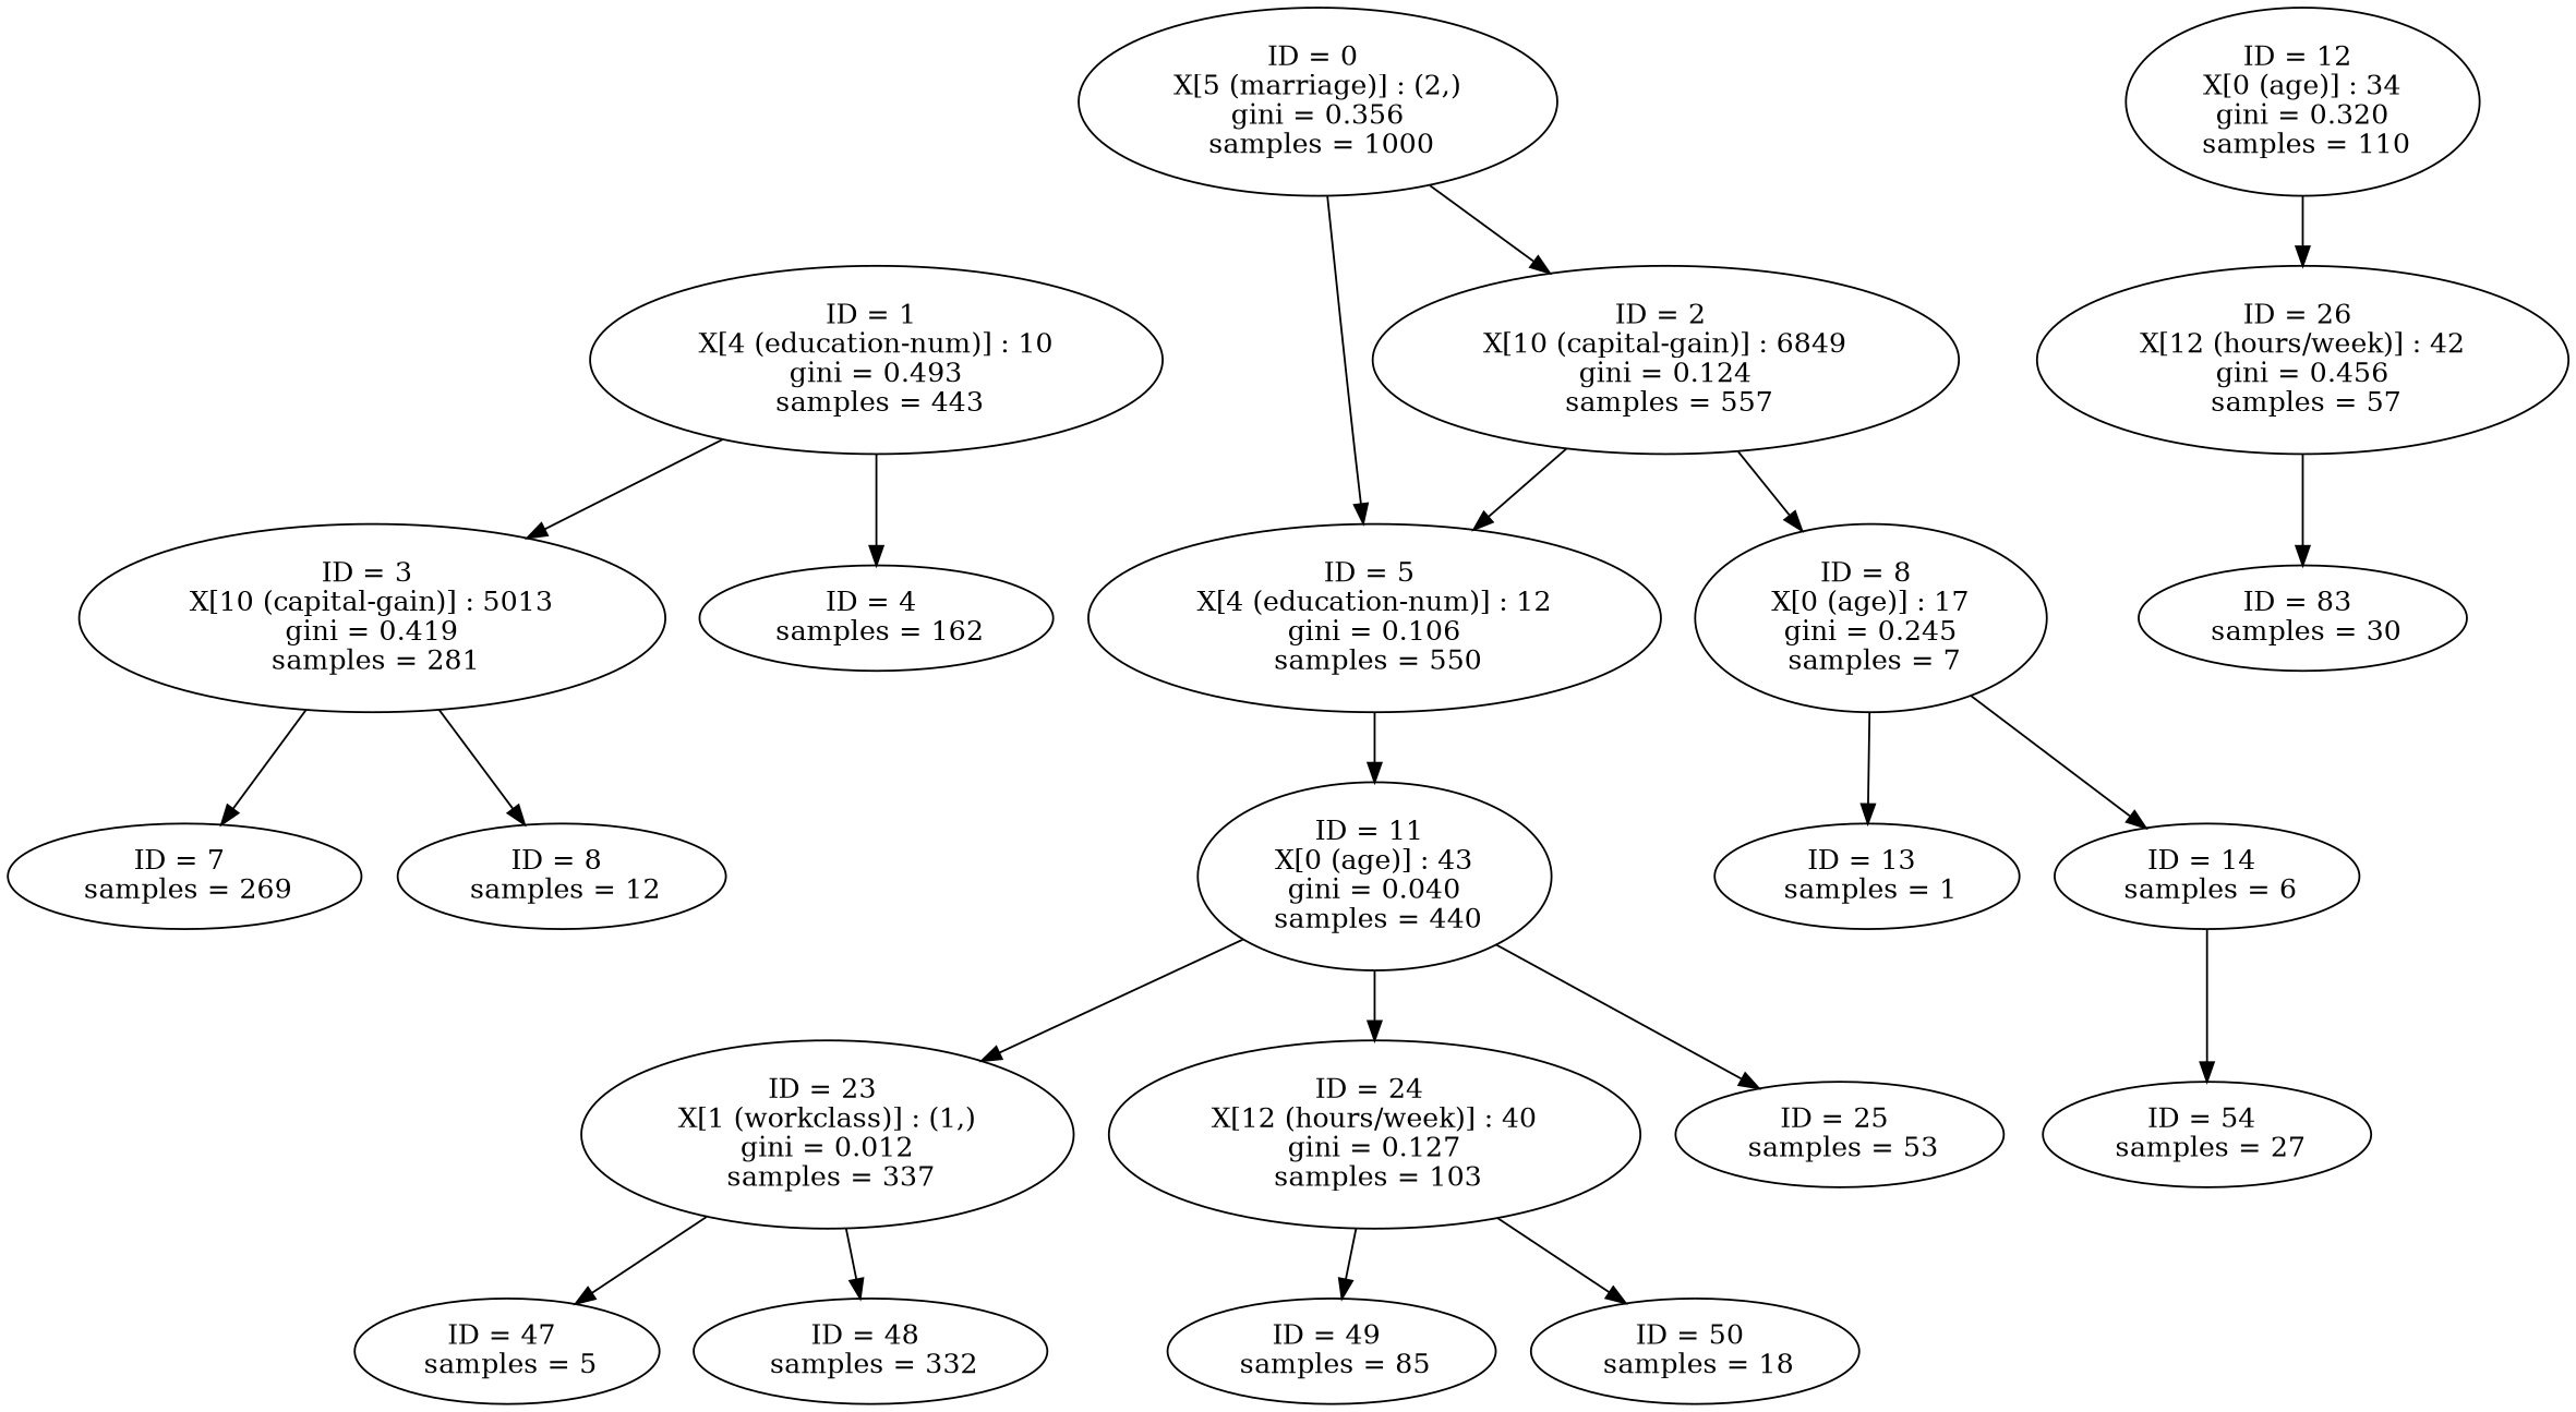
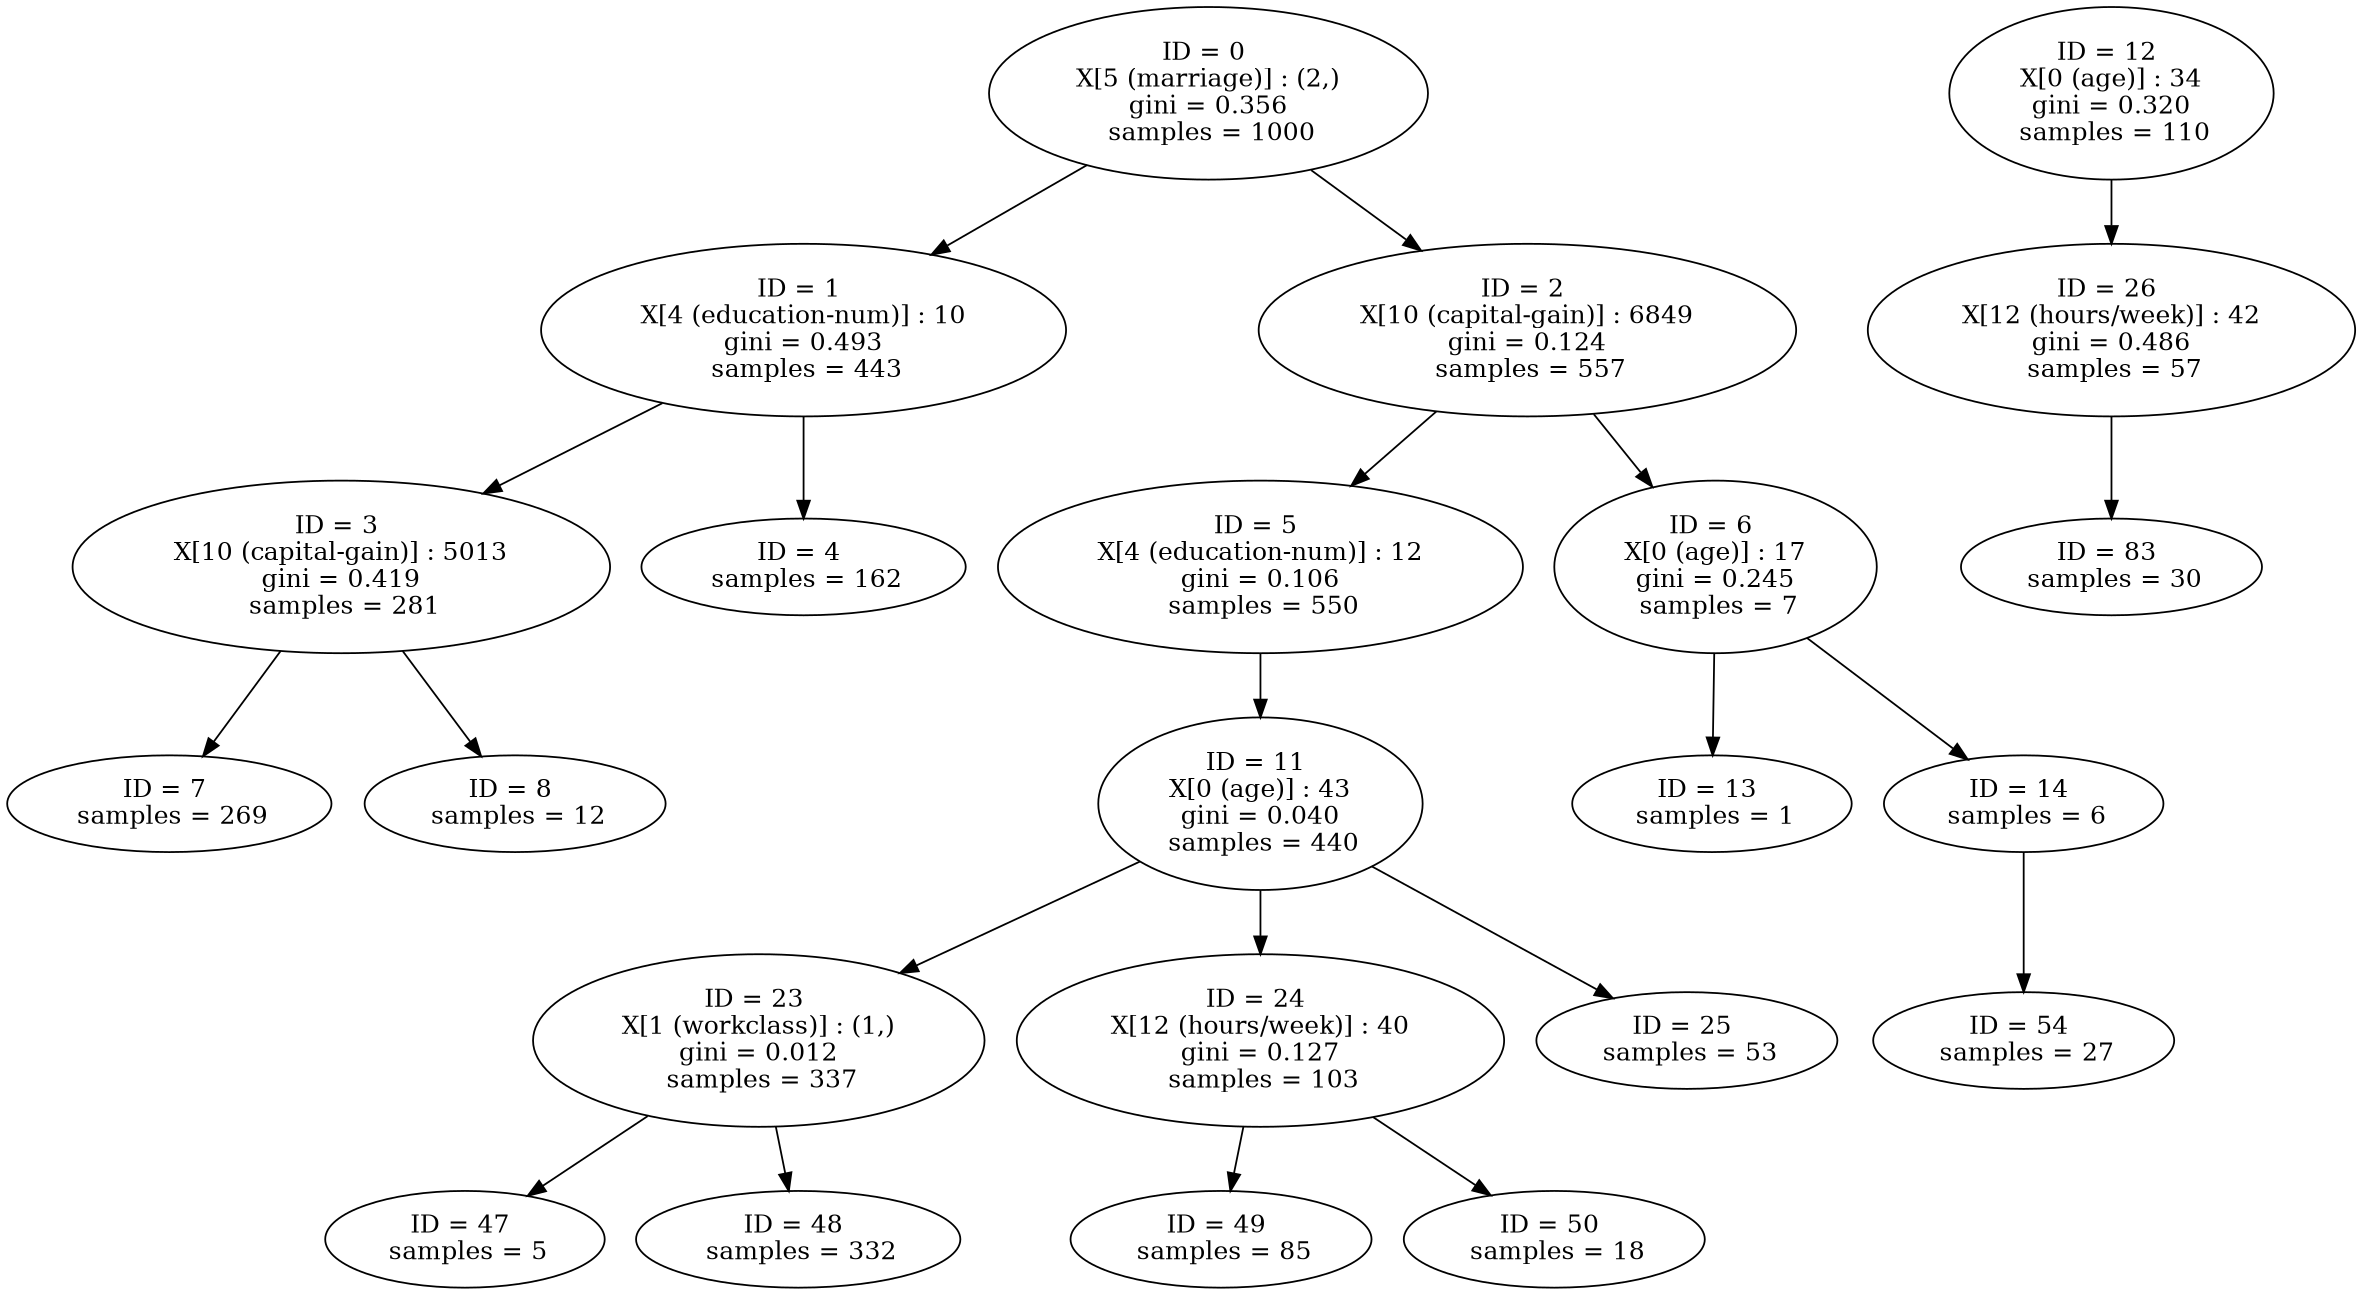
  strict digraph {
    n1 [label="ID = 0 \n X[5 (marriage)] : (2,) \n gini = 0.356 \n samples = 1000"]
    n2 [label="ID = 1 \n X[4 (education-num)] : 10 \n gini = 0.493 \n samples = 443"]
    n3 [label="ID = 2 \n X[10 (capital-gain)] : 6849 \n gini = 0.124 \n samples = 557"]
    n4 [label="ID = 3 \n X[10 (capital-gain)] : 5013 \n gini = 0.419 \n samples = 281"]
    n5 [label="ID = 4 \n samples = 162"]
    n6 [label="ID = 5 \n X[4 (education-num)] : 12 \n gini = 0.106 \n samples = 550"]
-   n7 [label="ID = 8 \n X[0 (age)] : 17 \n gini = 0.245 \n samples = 7"]
+   n7 [label="ID = 6 \n X[0 (age)] : 17 \n gini = 0.245 \n samples = 7"]
    n8 [label="ID = 7 \n samples = 269"]
    n9 [label="ID = 8 \n samples = 12"]
    n10 [label="ID = 11 \n X[0 (age)] : 43 \n gini = 0.040 \n samples = 440"]
    n11 [label="ID = 13 \n samples = 1"]
    n12 [label="ID = 14 \n samples = 6"]
    n13 [label="ID = 23 \n X[1 (workclass)] : (1,) \n gini = 0.012 \n samples = 337"]
    n14 [label="ID = 24 \n X[12 (hours/week)] : 40 \n gini = 0.127 \n samples = 103"]
    n15 [label="ID = 25 \n samples = 53"]
    n16 [label="ID = 12 \n X[0 (age)] : 34 \n gini = 0.320 \n samples = 110"]
-   n17 [label="ID = 26 \n X[12 (hours/week)] : 42 \n gini = 0.456 \n samples = 57"]
+   n17 [label="ID = 26 \n X[12 (hours/week)] : 42 \n gini = 0.486 \n samples = 57"]
    n18 [label="ID = 54 \n samples = 27"]
    n19 [label="ID = 47 \n samples = 5"]
    n20 [label="ID = 48 \n samples = 332"]
    n21 [label="ID = 49 \n samples = 85"]
    n22 [label="ID = 50 \n samples = 18"]
    n23 [label="ID = 83 \n samples = 30"]
-   n1 -> n6
+   n1 -> n2
    n1 -> n3
    n2 -> n4
    n2 -> n5
    n3 -> n6
    n3 -> n7
    n4 -> n8
    n4 -> n9
    n6 -> n10
    n7 -> n11
    n7 -> n12
    n10 -> n13
    n10 -> n14
    n10 -> n15
    n12 -> n18
    n13 -> n19
    n13 -> n20
    n14 -> n21
    n14 -> n22
    n16 -> n17
    n17 -> n23
  }
